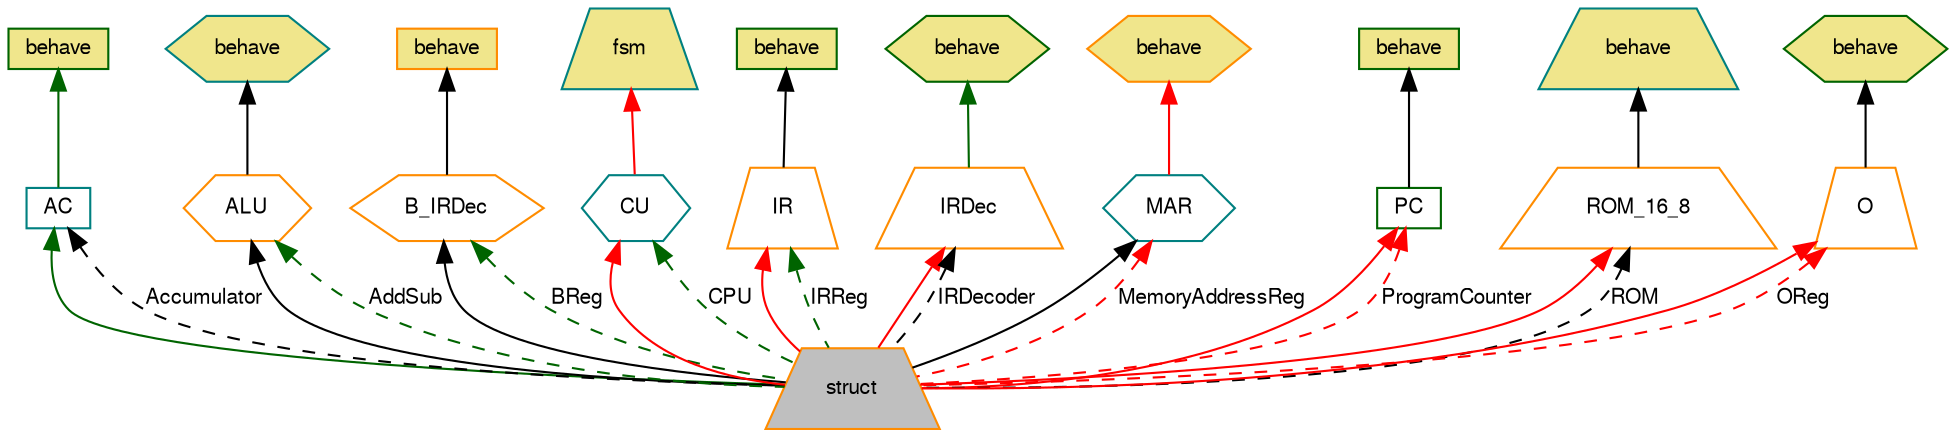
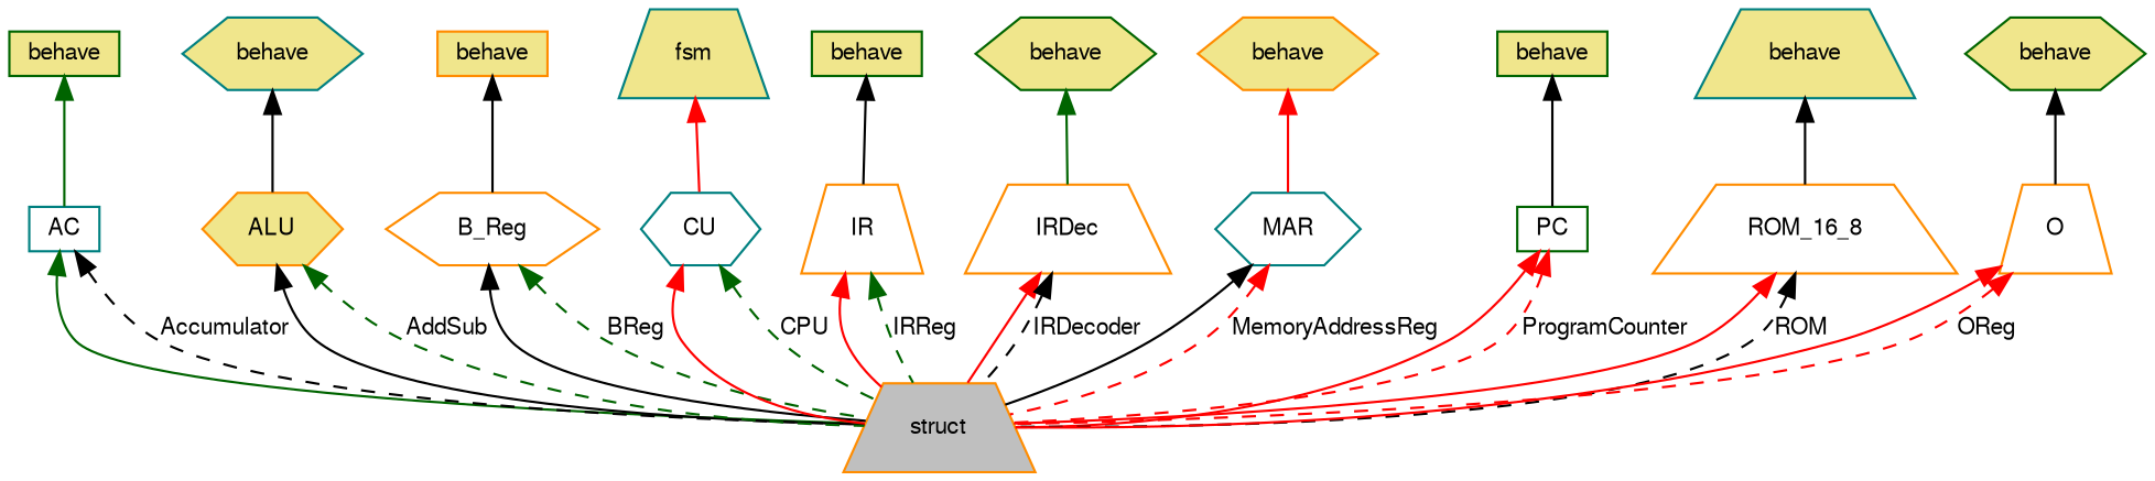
  digraph {
    node [color=darkorange fillcolor=white fontname=FreeSans fontsize=10 shape=hexagon style=filled]
    edge [color=black dir=back fontname=FreeSans fontsize=10 labelfontname=FreeSans labelfontsize=10 style=solid]
    n1 [fillcolor=grey75 fontcolor=black height=0.2 label=struct shape=trapezium width=0.4]
    n2 [color=teal height=0.2 label=AC shape=box width=0.4]
    n3 [color=darkgreen fillcolor=khaki height=0.2 label=behave shape=box width=0.4]
-   n4 [height=0.2 label=ALU width=0.4]
+   n4 [fillcolor=khaki height=0.2 label=ALU width=0.4]
    n5 [color=teal fillcolor=khaki height=0.2 label=behave width=0.4]
-   n6 [height=0.2 label=B_IRDec width=0.4]
+   n6 [height=0.2 label=B_Reg width=0.4]
    n7 [fillcolor=khaki height=0.2 label=behave shape=box width=0.4]
    n8 [color=teal height=0.2 label=CU width=0.4]
    n9 [color=teal fillcolor=khaki height=0.2 label=fsm shape=trapezium width=0.4]
    n10 [height=0.2 label=IR shape=trapezium width=0.4]
    n11 [color=darkgreen fillcolor=khaki height=0.2 label=behave shape=box width=0.4]
    n12 [height=0.2 label=IRDec shape=trapezium width=0.4]
    n13 [color=darkgreen fillcolor=khaki height=0.2 label=behave width=0.4]
    n14 [color=teal height=0.2 label=MAR width=0.4]
    n15 [fillcolor=khaki height=0.2 label=behave width=0.4]
    n16 [color=darkgreen height=0.2 label=PC shape=box width=0.4]
    n17 [color=darkgreen fillcolor=khaki height=0.2 label=behave shape=box width=0.4]
    n18 [height=0.2 label=ROM_16_8 shape=trapezium width=0.4]
    n19 [color=teal fillcolor=khaki height=0.2 label=behave shape=trapezium width=0.4]
    n20 [height=0.2 label=O shape=trapezium width=0.4]
    n21 [color=darkgreen fillcolor=khaki height=0.2 label=behave width=0.4]
    n2 -> n1 [color=darkgreen]
    n2 -> n1 [label=Accumulator style=dashed]
    n3 -> n2 [color=darkgreen]
    n4 -> n1
    n4 -> n1 [color=darkgreen label=AddSub style=dashed]
    n5 -> n4
    n6 -> n1
    n6 -> n1 [color=darkgreen label=BReg style=dashed]
    n7 -> n6
    n8 -> n1 [color=red]
    n8 -> n1 [color=darkgreen label=CPU style=dashed]
    n9 -> n8 [color=red]
    n10 -> n1 [color=red]
    n10 -> n1 [color=darkgreen label=IRReg style=dashed]
    n11 -> n10
    n12 -> n1 [color=red]
    n12 -> n1 [label=IRDecoder style=dashed]
    n13 -> n12 [color=darkgreen]
    n14 -> n1
    n14 -> n1 [color=red label=MemoryAddressReg style=dashed]
    n15 -> n14 [color=red]
    n16 -> n1 [color=red]
    n16 -> n1 [color=red label=ProgramCounter style=dashed]
    n17 -> n16
    n18 -> n1 [color=red]
    n18 -> n1 [label=ROM style=dashed]
    n19 -> n18
    n20 -> n1 [color=red]
    n20 -> n1 [color=red label=OReg style=dashed]
    n21 -> n20
  }
